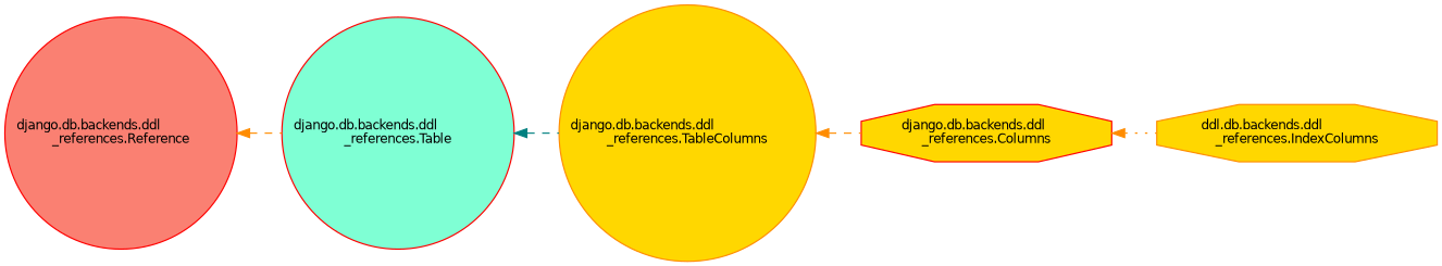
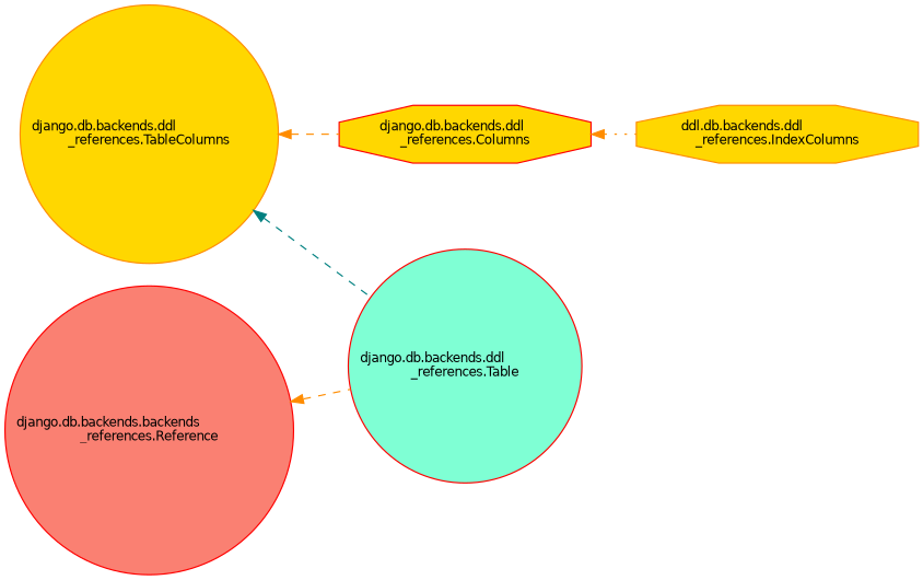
  digraph {
    rankdir=LR
    node [color=red fillcolor=gold fontname=Helvetica fontsize=10 shape=circle style=filled]
    edge [color=darkorange dir=back fontname=Helvetica fontsize=10 labelfontname=Helvetica labelfontsize=10 style=dashed]
    n1 [color=darkorange fontcolor=black height=0.2 label="ddl.db.backends.ddl\l_references.IndexColumns" shape=octagon width=0.4]
    n2 [height=0.2 label="django.db.backends.ddl\l_references.Columns" shape=octagon width=0.4]
    n3 [color=darkorange height=0.2 label="django.db.backends.ddl\l_references.TableColumns" width=0.4]
    n4 [fillcolor=aquamarine height=0.2 label="django.db.backends.ddl\l_references.Table" width=0.4]
-   n5 [fillcolor=salmon height=0.2 label="django.db.backends.ddl\l_references.Reference" width=0.4]
+   n5 [fillcolor=salmon height=0.2 label="django.db.backends.backends\l_references.Reference" width=0.4]
    n2 -> n1 [style=dotted]
    n3 -> n2
-   n4 -> n3 [color=teal]
+   n3 -> n4 [color=teal]
    n5 -> n4
  }
